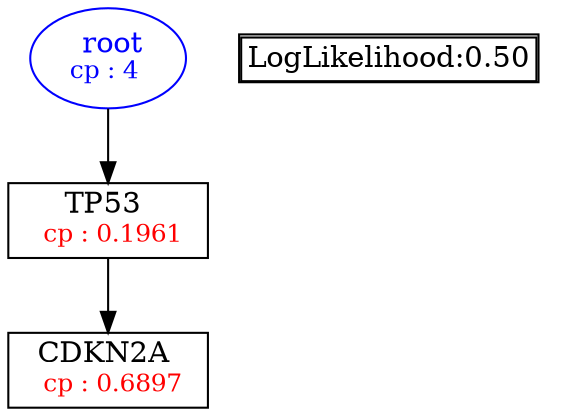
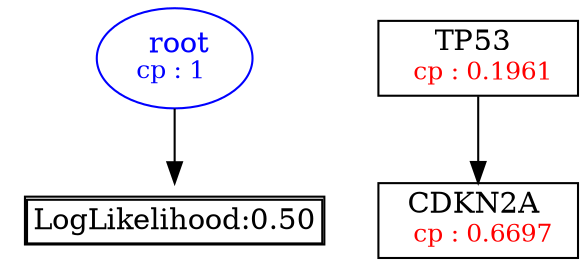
  digraph {
    fontsize=10
    node [shape=box]
-   n1 [color=Blue label=<<font color='Blue'> root</font><br/><font color='Blue' POINT-SIZE='12'>cp : 4 </font>> shape=oval]
+   n1 [color=Blue label=<<font color='Blue'> root</font><br/><font color='Blue' POINT-SIZE='12'>cp : 1 </font>> shape=oval]
    n2 [label=<TP53 <br/> <font color='Red' POINT-SIZE='12'> cp : 0.1961 </font>>]
-   n3 [label=<CDKN2A <br/> <font color='Red' POINT-SIZE='12'> cp : 0.6897 </font>>]
+   n3 [label=<CDKN2A <br/> <font color='Red' POINT-SIZE='12'> cp : 0.6697 </font>>]
    n4 [label=<<TABLE BORDER="1" CELLBORDER="1" CELLSPACING="0" >     <TR><TD ALIGN="LEFT">LogLikelihood:0.50</TD></TR>     </TABLE>> shape=plaintext]
-   n1 -> n2
+   n1 -> n4
    n2 -> n3
  }
